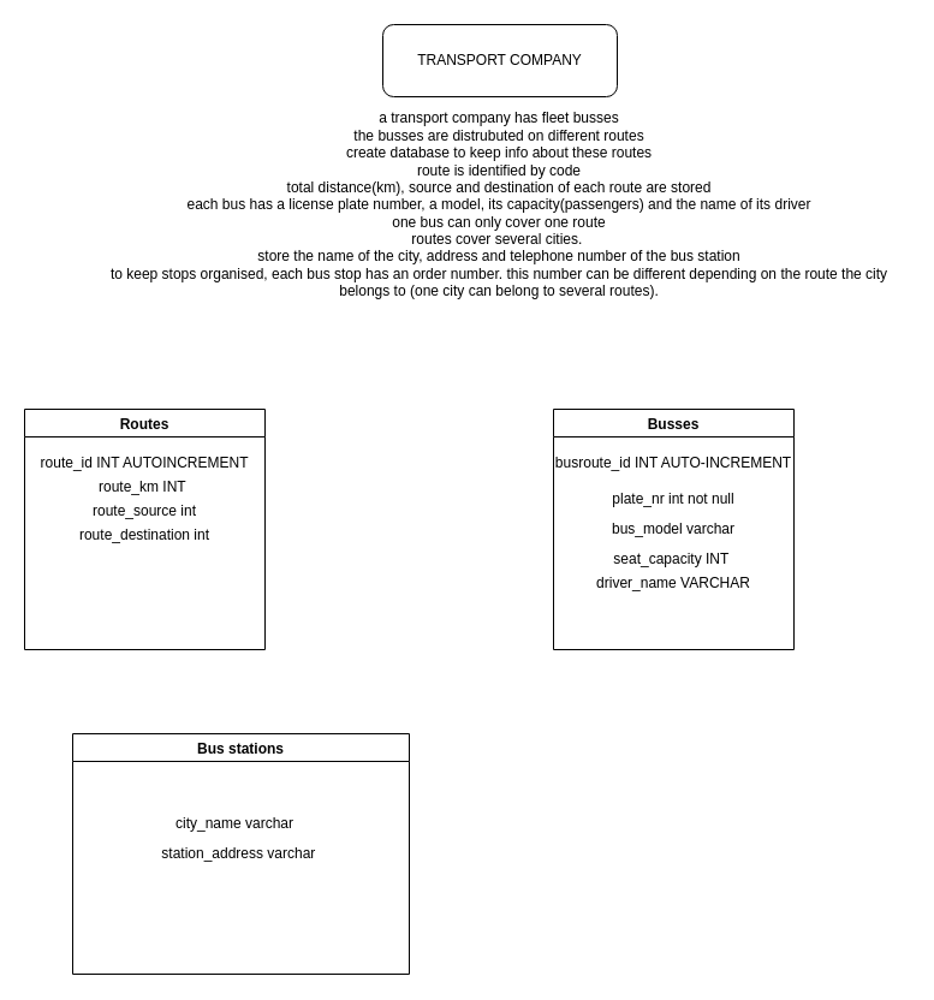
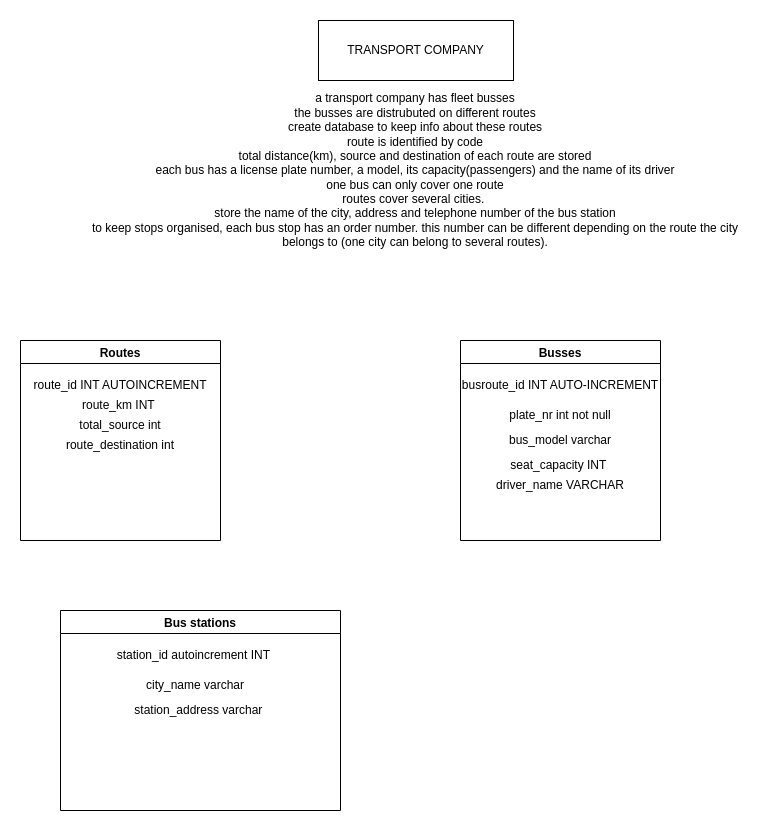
  <mxCell id="0" />
  <mxCell id="1" parent="0" />
- <mxCell id="2" value="TRANSPORT COMPANY" style="whiteSpace=wrap;html=1;rounded=1;" vertex="1" parent="1"><mxGeometry x="318" y="20" width="195" height="60" as="geometry" /></mxCell>
+ <mxCell id="2" value="TRANSPORT COMPANY" style="rounded=0;whiteSpace=wrap;html=1;" vertex="1" parent="1"><mxGeometry x="318" y="20" width="195" height="60" as="geometry" /></mxCell>
  <mxCell id="3" value="a transport company has fleet busses&lt;br&gt;the busses are distrubuted on different routes&lt;br&gt;create database to keep info about these routes&lt;br&gt;route is identified by code&lt;br&gt;total distance(km), source and destination of each route are stored&lt;br&gt;each bus has a license plate number, a model, its capacity(passengers) and the name of its driver&lt;br&gt;one bus can only cover one route&lt;br&gt;routes cover several cities.&amp;nbsp;&lt;br&gt;store the name of the city, address and telephone number of the bus station&lt;br&gt;to keep stops organised, each bus stop has an order number. this number can be different depending on the route the city belongs to (one city can belong to several routes)." style="text;html=1;strokeColor=none;fillColor=none;align=center;verticalAlign=middle;whiteSpace=wrap;rounded=0;" vertex="1" parent="1"><mxGeometry x="75" y="80" width="680" height="180" as="geometry" /></mxCell>
  <mxCell id="4" value="Routes" style="swimlane;" vertex="1" parent="1"><mxGeometry x="20" y="340" width="200" height="200" as="geometry" /></mxCell>
  <mxCell id="5" value="route_id INT AUTOINCREMENT" style="text;html=1;strokeColor=none;fillColor=none;align=center;verticalAlign=middle;whiteSpace=wrap;rounded=0;" vertex="1" parent="4"><mxGeometry y="30" width="200" height="30" as="geometry" /></mxCell>
  <mxCell id="6" value="route_km INT&amp;nbsp;" style="text;html=1;strokeColor=none;fillColor=none;align=center;verticalAlign=middle;whiteSpace=wrap;rounded=0;" vertex="1" parent="4"><mxGeometry y="50" width="200" height="30" as="geometry" /></mxCell>
- <mxCell id="7" value="route_source int" style="text;html=1;strokeColor=none;fillColor=none;align=center;verticalAlign=middle;whiteSpace=wrap;rounded=0;" vertex="1" parent="4"><mxGeometry y="70" width="200" height="30" as="geometry" /></mxCell>
+ <mxCell id="7" value="total_source int" style="text;html=1;strokeColor=none;fillColor=none;align=center;verticalAlign=middle;whiteSpace=wrap;rounded=0;" vertex="1" parent="4"><mxGeometry y="70" width="200" height="30" as="geometry" /></mxCell>
  <mxCell id="8" value="route_destination int" style="text;html=1;strokeColor=none;fillColor=none;align=center;verticalAlign=middle;whiteSpace=wrap;rounded=0;" vertex="1" parent="4"><mxGeometry y="90" width="200" height="30" as="geometry" /></mxCell>
  <mxCell id="9" value="Busses" style="swimlane;" vertex="1" parent="1"><mxGeometry x="460" y="340" width="200" height="200" as="geometry" /></mxCell>
  <mxCell id="10" value="busroute_id INT AUTO-INCREMENT" style="text;html=1;strokeColor=none;fillColor=none;align=center;verticalAlign=middle;whiteSpace=wrap;rounded=0;" vertex="1" parent="9"><mxGeometry y="30" width="200" height="30" as="geometry" /></mxCell>
  <mxCell id="11" value="plate_nr int not null" style="text;html=1;strokeColor=none;fillColor=none;align=center;verticalAlign=middle;whiteSpace=wrap;rounded=0;" vertex="1" parent="9"><mxGeometry y="60" width="200" height="30" as="geometry" /></mxCell>
  <mxCell id="12" value="bus_model varchar" style="text;html=1;strokeColor=none;fillColor=none;align=center;verticalAlign=middle;whiteSpace=wrap;rounded=0;" vertex="1" parent="9"><mxGeometry y="85" width="200" height="30" as="geometry" /></mxCell>
  <mxCell id="13" value="seat_capacity INT&amp;nbsp;" style="text;html=1;strokeColor=none;fillColor=none;align=center;verticalAlign=middle;whiteSpace=wrap;rounded=0;" vertex="1" parent="9"><mxGeometry y="110" width="200" height="30" as="geometry" /></mxCell>
  <mxCell id="14" value="driver_name VARCHAR" style="text;html=1;strokeColor=none;fillColor=none;align=center;verticalAlign=middle;whiteSpace=wrap;rounded=0;" vertex="1" parent="9"><mxGeometry y="130" width="200" height="30" as="geometry" /></mxCell>
  <mxCell id="15" value="Bus stations" style="swimlane;" vertex="1" parent="1"><mxGeometry x="60" y="610" width="280" height="200" as="geometry" /></mxCell>
+ <mxCell id="16" value="station_id autoincrement INT&amp;nbsp;" style="text;html=1;strokeColor=none;fillColor=none;align=center;verticalAlign=middle;whiteSpace=wrap;rounded=0;" vertex="1" parent="15"><mxGeometry y="30" width="270" height="30" as="geometry" /></mxCell>
  <mxCell id="17" value="city_name varchar" style="text;html=1;strokeColor=none;fillColor=none;align=center;verticalAlign=middle;whiteSpace=wrap;rounded=0;" vertex="1" parent="15"><mxGeometry y="60" width="270" height="30" as="geometry" /></mxCell>
  <mxCell id="18" value="station_address varchar&amp;nbsp;" style="text;html=1;strokeColor=none;fillColor=none;align=center;verticalAlign=middle;whiteSpace=wrap;rounded=0;" vertex="1" parent="15"><mxGeometry x="5" y="85" width="270" height="30" as="geometry" /></mxCell>
  <mxCell id="19" value="&amp;nbsp;" style="text;html=1;strokeColor=none;fillColor=none;align=center;verticalAlign=middle;whiteSpace=wrap;rounded=0;" vertex="1" parent="15"><mxGeometry x="10" y="145" width="270" height="30" as="geometry" /></mxCell>
